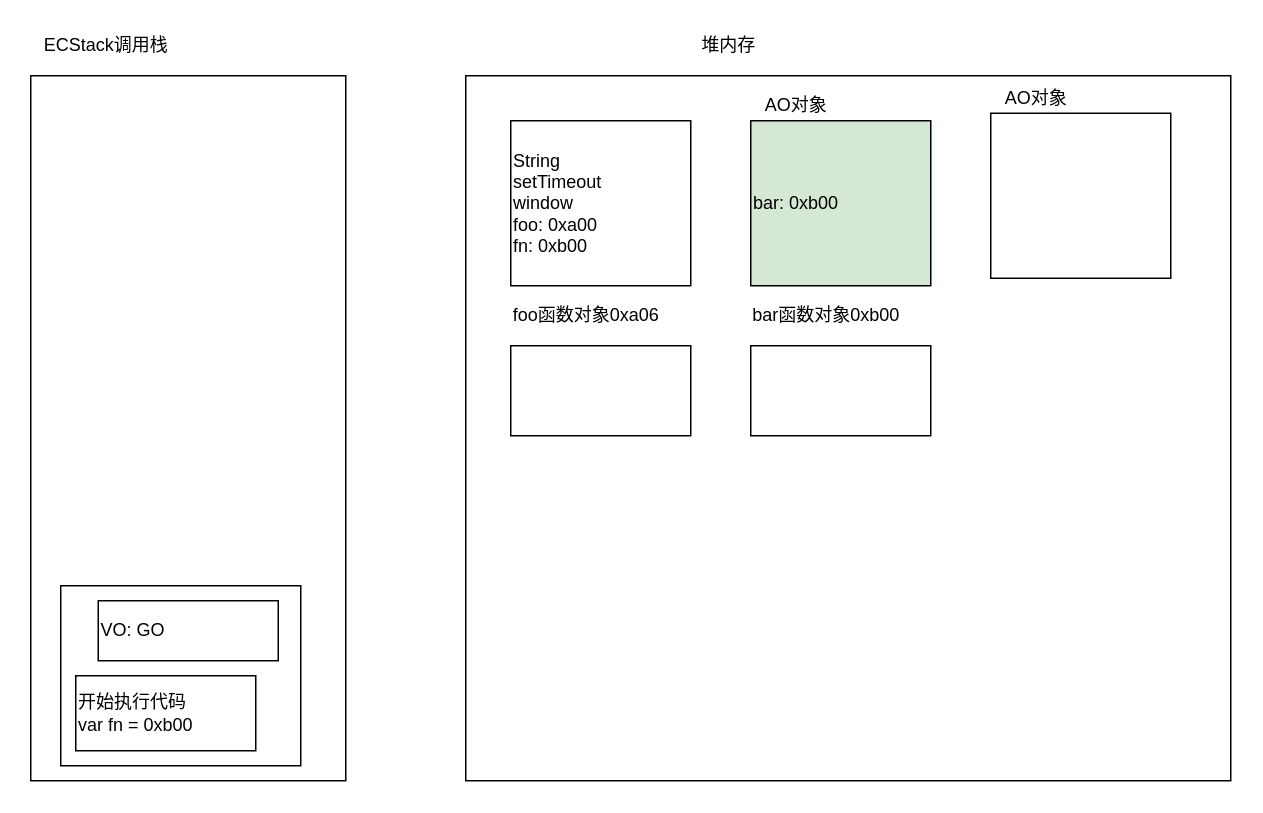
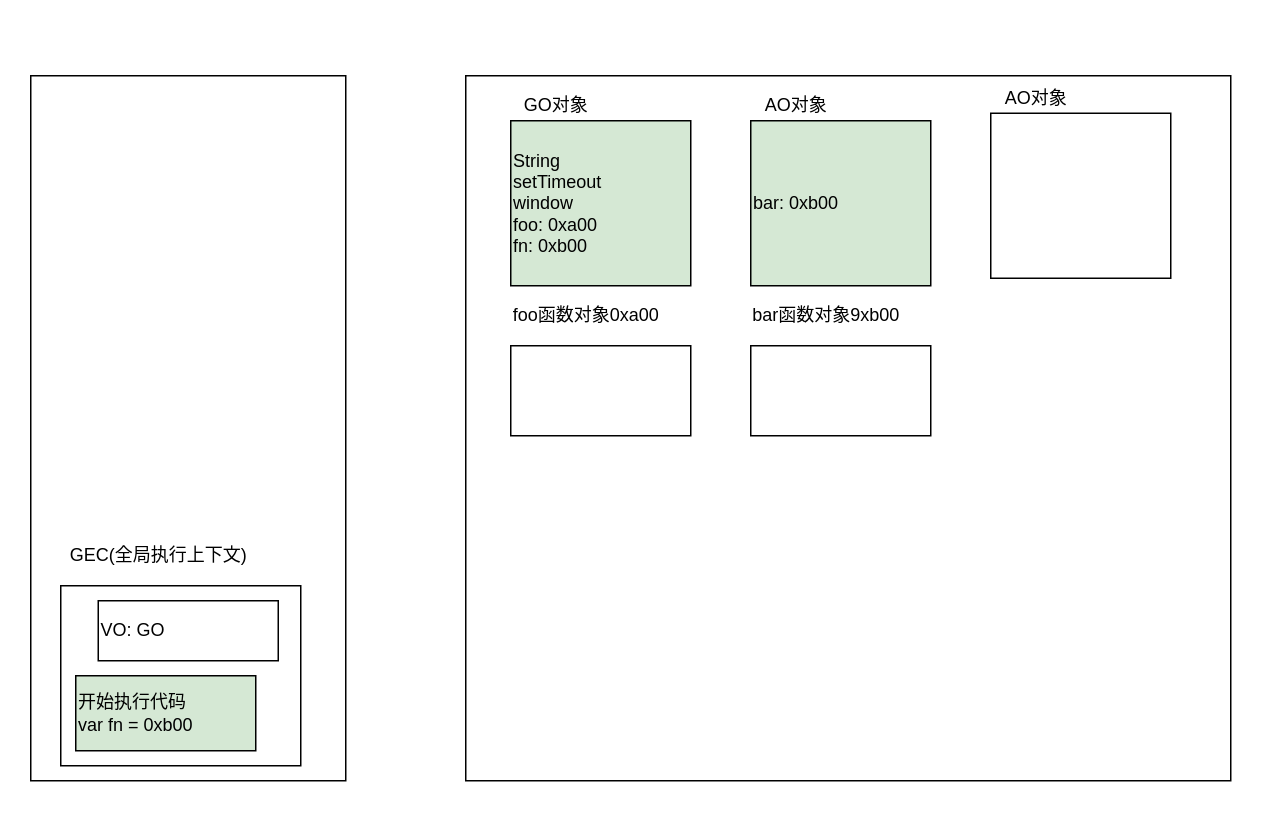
  <mxCell id="0" />
  <mxCell id="1" parent="0" />
  <mxCell id="2" value="" style="rounded=0;whiteSpace=wrap;html=1;" parent="1" vertex="1"><mxGeometry x="20" y="50" width="210" height="470" as="geometry" /></mxCell>
- <mxCell id="3" value="ECStack调用栈" style="text;html=1;align=center;verticalAlign=middle;resizable=0;points=[];autosize=1;strokeColor=none;" parent="1" vertex="1"><mxGeometry x="20" y="20" width="100" height="20" as="geometry" /></mxCell>
  <mxCell id="4" value="" style="rounded=0;whiteSpace=wrap;html=1;" parent="1" vertex="1"><mxGeometry x="310" y="50" width="510" height="470" as="geometry" /></mxCell>
- <mxCell id="5" value="堆内存" style="text;html=1;align=center;verticalAlign=middle;resizable=0;points=[];autosize=1;strokeColor=none;" parent="1" vertex="1"><mxGeometry x="460" y="20" width="50" height="20" as="geometry" /></mxCell>
- <mxCell id="6" value="String&lt;br&gt;setTimeout&lt;br&gt;window&lt;br&gt;foo: 0xa00&lt;br&gt;fn: 0xb00" style="rounded=0;whiteSpace=wrap;html=1;align=left;" parent="1" vertex="1"><mxGeometry x="340" y="80" width="120" height="110" as="geometry" /></mxCell>
+ <mxCell id="6" value="String&lt;br&gt;setTimeout&lt;br&gt;window&lt;br&gt;foo: 0xa00&lt;br&gt;fn: 0xb00" style="rounded=0;whiteSpace=wrap;html=1;align=left;fillColor=#d5e8d4;" parent="1" vertex="1"><mxGeometry x="340" y="80" width="120" height="110" as="geometry" /></mxCell>
+ <mxCell id="7" value="GO对象" style="text;html=1;align=center;verticalAlign=middle;resizable=0;points=[];autosize=1;strokeColor=none;" parent="1" vertex="1"><mxGeometry x="340" y="60" width="60" height="20" as="geometry" /></mxCell>
  <mxCell id="8" value="" style="rounded=0;whiteSpace=wrap;html=1;align=left;" parent="1" vertex="1"><mxGeometry x="40" y="390" width="160" height="120" as="geometry" /></mxCell>
+ <mxCell id="9" value="GEC(全局执行上下文)" style="text;html=1;align=center;verticalAlign=middle;resizable=0;points=[];autosize=1;strokeColor=none;" parent="1" vertex="1"><mxGeometry x="40" y="360" width="130" height="20" as="geometry" /></mxCell>
  <mxCell id="10" value="" style="rounded=0;whiteSpace=wrap;html=1;align=left;" parent="1" vertex="1"><mxGeometry x="500" y="230" width="120" height="60" as="geometry" /></mxCell>
- <mxCell id="11" value="bar函数对象0xb00" style="text;html=1;align=center;verticalAlign=middle;resizable=0;points=[];autosize=1;strokeColor=none;" parent="1" vertex="1"><mxGeometry x="495" y="200" width="110" height="20" as="geometry" /></mxCell>
+ <mxCell id="11" value="bar函数对象9xb00" style="text;html=1;align=center;verticalAlign=middle;resizable=0;points=[];autosize=1;strokeColor=none;" parent="1" vertex="1"><mxGeometry x="495" y="200" width="110" height="20" as="geometry" /></mxCell>
  <mxCell id="12" value="VO: GO" style="rounded=0;whiteSpace=wrap;html=1;align=left;" parent="1" vertex="1"><mxGeometry x="65" y="400" width="120" height="40" as="geometry" /></mxCell>
- <mxCell id="13" value="开始执行代码&lt;br&gt;var fn = 0xb00" style="rounded=0;whiteSpace=wrap;html=1;align=left;" parent="1" vertex="1"><mxGeometry x="50" y="450" width="120" height="50" as="geometry" /></mxCell>
+ <mxCell id="13" value="开始执行代码&lt;br&gt;var fn = 0xb00" style="rounded=0;whiteSpace=wrap;html=1;align=left;fillColor=#d5e8d4;" parent="1" vertex="1"><mxGeometry x="50" y="450" width="120" height="50" as="geometry" /></mxCell>
  <mxCell id="14" value="bar: 0xb00" style="rounded=0;whiteSpace=wrap;html=1;align=left;fillColor=#d5e8d4;" parent="1" vertex="1"><mxGeometry x="500" y="80" width="120" height="110" as="geometry" /></mxCell>
  <mxCell id="15" value="AO对象" style="text;html=1;align=center;verticalAlign=middle;resizable=0;points=[];autosize=1;strokeColor=none;" parent="1" vertex="1"><mxGeometry x="500" y="60" width="60" height="20" as="geometry" /></mxCell>
  <mxCell id="16" value="" style="rounded=0;whiteSpace=wrap;html=1;align=left;" parent="1" vertex="1"><mxGeometry x="340" y="230" width="120" height="60" as="geometry" /></mxCell>
- <mxCell id="17" value="foo函数对象0xa06" style="text;html=1;align=center;verticalAlign=middle;resizable=0;points=[];autosize=1;strokeColor=none;" parent="1" vertex="1"><mxGeometry x="335" y="200" width="110" height="20" as="geometry" /></mxCell>
+ <mxCell id="17" value="foo函数对象0xa00" style="text;html=1;align=center;verticalAlign=middle;resizable=0;points=[];autosize=1;strokeColor=none;" parent="1" vertex="1"><mxGeometry x="335" y="200" width="110" height="20" as="geometry" /></mxCell>
  <mxCell id="18" value="" style="rounded=0;whiteSpace=wrap;html=1;align=left;" parent="1" vertex="1"><mxGeometry x="660" y="75" width="120" height="110" as="geometry" /></mxCell>
  <mxCell id="19" value="AO对象" style="text;html=1;align=center;verticalAlign=middle;resizable=0;points=[];autosize=1;strokeColor=none;" parent="1" vertex="1"><mxGeometry x="660" y="55" width="60" height="20" as="geometry" /></mxCell>
